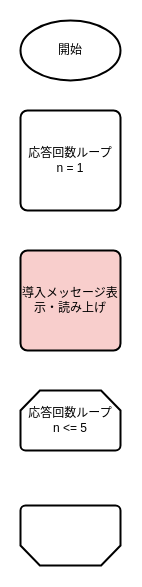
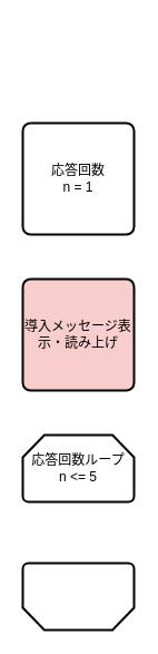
  <mxCell id="0" />
  <mxCell id="1" parent="0" />
- <mxCell id="2" value="開始" style="strokeWidth=2;html=1;shape=mxgraph.flowchart.start_1;whiteSpace=wrap;" parent="1" vertex="1"><mxGeometry x="20" y="20" width="100" height="60" as="geometry" /></mxCell>
  <mxCell id="3" value="応答回数ループ&lt;br&gt;n &amp;lt;= 5" style="strokeWidth=2;html=1;shape=mxgraph.flowchart.loop_limit;whiteSpace=wrap;" vertex="1" parent="1"><mxGeometry x="20" y="390" width="100" height="60" as="geometry" /></mxCell>
  <mxCell id="4" value="" style="strokeWidth=2;html=1;shape=mxgraph.flowchart.loop_limit;whiteSpace=wrap;rotation=-180;" vertex="1" parent="1"><mxGeometry x="20" y="505" width="100" height="60" as="geometry" /></mxCell>
- <mxCell id="5" value="応答回数ループ&lt;br&gt;n = 1" style="rounded=1;whiteSpace=wrap;html=1;absoluteArcSize=1;arcSize=14;strokeWidth=2;" vertex="1" parent="1"><mxGeometry x="20" y="110" width="100" height="100" as="geometry" /></mxCell>
+ <mxCell id="5" value="応答回数&lt;br&gt;n = 1" style="rounded=1;whiteSpace=wrap;html=1;absoluteArcSize=1;arcSize=14;strokeWidth=2;" vertex="1" parent="1"><mxGeometry x="20" y="110" width="100" height="100" as="geometry" /></mxCell>
  <mxCell id="6" value="導入メッセージ表示・読み上げ" style="rounded=1;whiteSpace=wrap;html=1;absoluteArcSize=1;arcSize=14;strokeWidth=2;fillColor=#f8cecc;" vertex="1" parent="1"><mxGeometry x="20" y="250" width="100" height="100" as="geometry" /></mxCell>
